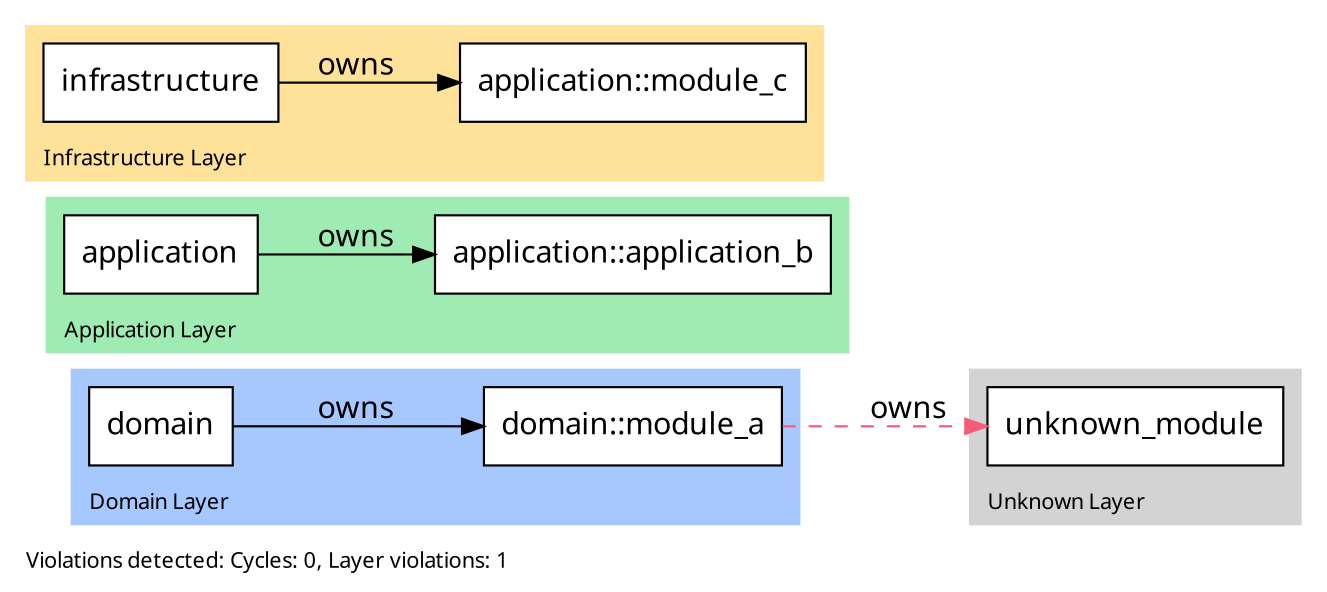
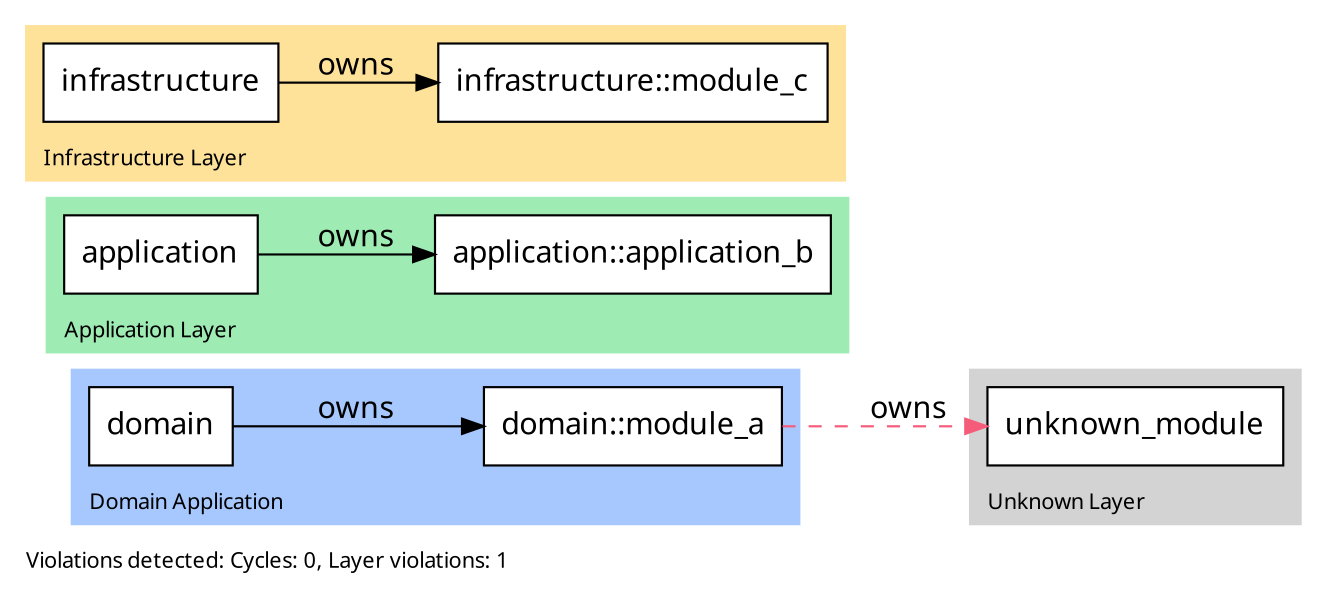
  digraph {
    fontname="Noto Sans"
    fontsize=10
    label="Violations detected: Cycles: 0, Layer violations: 1"
    labeljust=l
    labelloc=b
    rankdir=LR
    node [fillcolor="#FFFFFF" fontname="Noto Sans" shape=box style=filled]
    edge [color=black fontname="Noto Sans"]
    n1 [label=domain]
    n2 [label="domain::module_a"]
    n3 [label=application]
    n4 [label="application::application_b"]
    n5 [label=infrastructure]
-   n6 [label="application::module_c"]
+   n6 [label="infrastructure::module_c"]
    n7 [label=unknown_module]
    subgraph cluster_1 {
      color="#A6C8FF"
-     label="Domain Layer"
+     label="Domain Application"
      style=filled
      n1
      n2
    }
    subgraph cluster_2 {
      color="#9EEBB3"
      label="Application Layer"
      style=filled
      n3
      n4
    }
    subgraph cluster_3 {
      color="#FFE29A"
      label="Infrastructure Layer"
      style=filled
      n5
      n6
    }
    subgraph cluster_4 {
      color="#D3D3D3"
      label="Unknown Layer"
      style=filled
      n7
    }
    n1 -> n2 [label=owns]
    n2 -> n7 [color="#f55c7a" label=owns style=dashed]
    n3 -> n4 [label=owns]
    n5 -> n6 [label=owns]
  }
